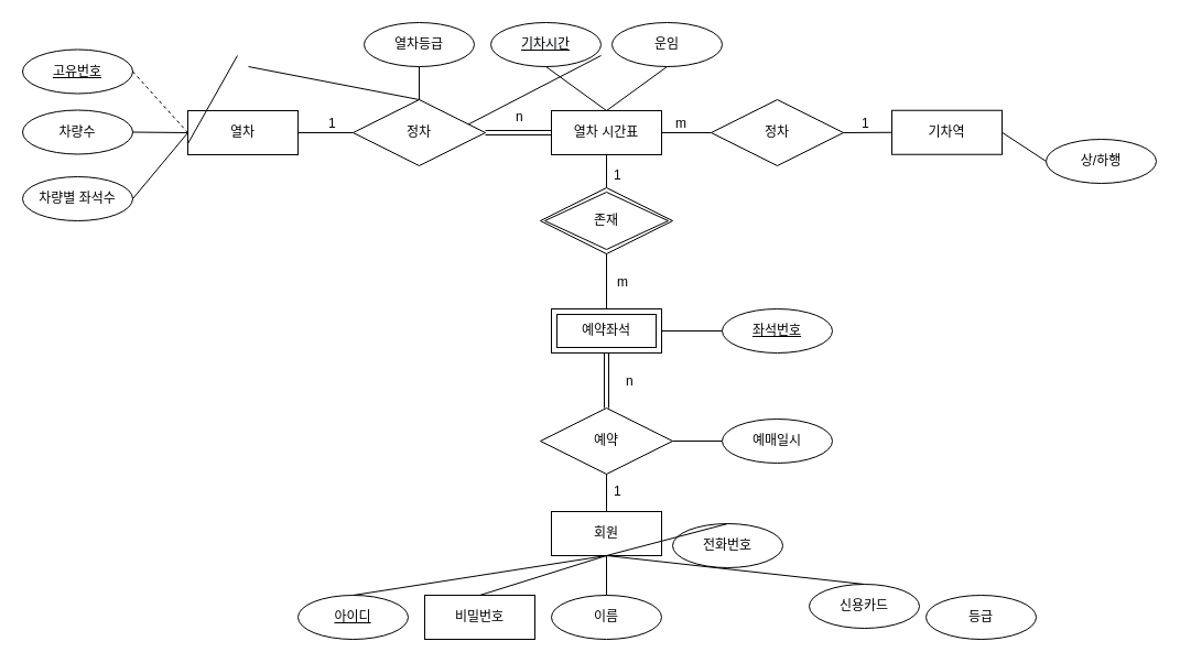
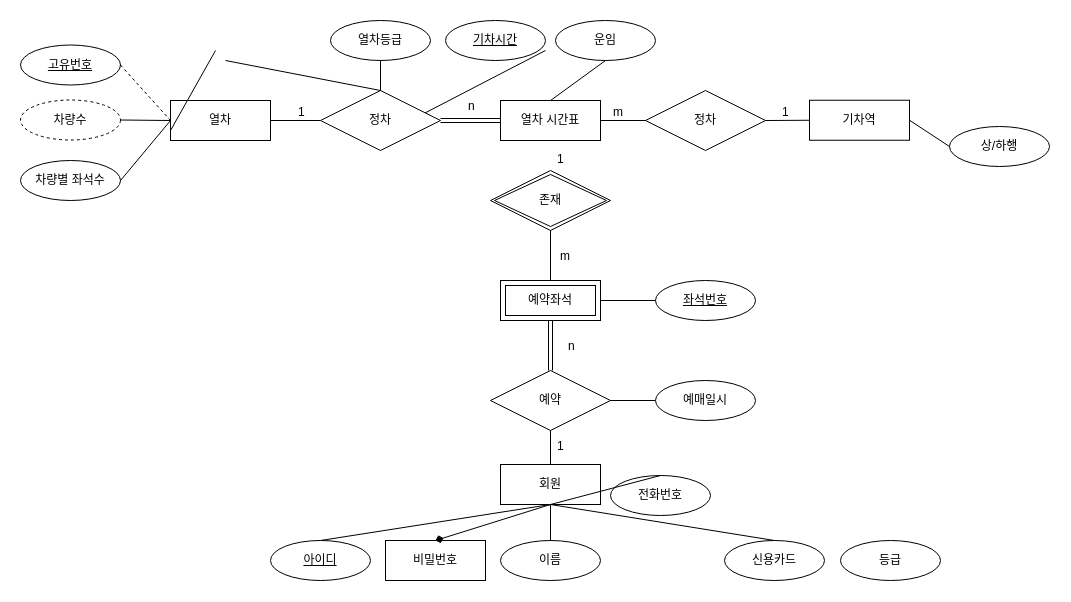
  <mxCell id="0" />
  <mxCell id="1" parent="0" />
  <mxCell id="2" value="열차" style="whiteSpace=wrap;html=1;align=center;" vertex="1" parent="1"><mxGeometry x="170" y="100" width="100" height="40" as="geometry" /></mxCell>
  <mxCell id="3" value="고유번호" style="ellipse;whiteSpace=wrap;html=1;align=center;fontStyle=4;" vertex="1" parent="1"><mxGeometry x="20" y="44.5" width="100" height="40" as="geometry" /></mxCell>
- <mxCell id="4" value="차량수" style="ellipse;whiteSpace=wrap;html=1;align=center;" vertex="1" parent="1"><mxGeometry x="20" y="99.5" width="100" height="40" as="geometry" /></mxCell>
+ <mxCell id="4" value="차량수" style="ellipse;whiteSpace=wrap;html=1;align=center;dashed=1;" vertex="1" parent="1"><mxGeometry x="20" y="99.5" width="100" height="40" as="geometry" /></mxCell>
  <mxCell id="5" value="차량별 좌석수" style="ellipse;whiteSpace=wrap;html=1;align=center;" vertex="1" parent="1"><mxGeometry x="20" y="160" width="100" height="40" as="geometry" /></mxCell>
  <mxCell id="6" value="" style="endArrow=none;html=1;rounded=0;exitX=1;exitY=0.5;exitDx=0;exitDy=0;entryX=0;entryY=0.5;entryDx=0;entryDy=0;dashed=1;" edge="1" parent="1" source="3" target="2"><mxGeometry relative="1" as="geometry"><mxPoint x="80" y="-50" as="sourcePoint" /><mxPoint x="240" y="-50" as="targetPoint" /></mxGeometry></mxCell>
  <mxCell id="7" value="" style="endArrow=none;html=1;rounded=0;exitX=1;exitY=0.5;exitDx=0;exitDy=0;entryX=0;entryY=0.5;entryDx=0;entryDy=0;" edge="1" parent="1" source="4" target="2"><mxGeometry relative="1" as="geometry"><mxPoint x="130" y="100" as="sourcePoint" /><mxPoint x="150" y="130" as="targetPoint" /></mxGeometry></mxCell>
  <mxCell id="8" value="" style="endArrow=none;html=1;rounded=0;exitX=1;exitY=0.5;exitDx=0;exitDy=0;entryX=0;entryY=0.5;entryDx=0;entryDy=0;" edge="1" parent="1" source="5" target="2"><mxGeometry relative="1" as="geometry"><mxPoint x="140" y="110" as="sourcePoint" /><mxPoint x="190" y="140" as="targetPoint" /></mxGeometry></mxCell>
  <mxCell id="9" value="열차 시간표" style="whiteSpace=wrap;html=1;align=center;" vertex="1" parent="1"><mxGeometry x="500" y="100" width="100" height="40" as="geometry" /></mxCell>
  <mxCell id="10" value="" style="endArrow=none;html=1;rounded=0;exitX=0.5;exitY=1;exitDx=0;exitDy=0;entryX=0.5;entryY=0;entryDx=0;entryDy=0;" edge="1" parent="1"><mxGeometry relative="1" as="geometry"><mxPoint x="215" y="50" as="sourcePoint" /><mxPoint x="170" y="130" as="targetPoint" /></mxGeometry></mxCell>
  <mxCell id="11" value="" style="endArrow=none;html=1;rounded=0;exitX=0.5;exitY=1;exitDx=0;exitDy=0;entryX=0.5;entryY=0;entryDx=0;entryDy=0;" edge="1" parent="1"><mxGeometry relative="1" as="geometry"><mxPoint x="225" y="60" as="sourcePoint" /><mxPoint x="380" y="90" as="targetPoint" /></mxGeometry></mxCell>
  <mxCell id="12" value="" style="endArrow=none;html=1;rounded=0;exitX=0.5;exitY=0;exitDx=0;exitDy=0;entryX=0.5;entryY=1;entryDx=0;entryDy=0;" edge="1" parent="1"><mxGeometry relative="1" as="geometry"><mxPoint x="380" y="90" as="sourcePoint" /><mxPoint x="400" y="110" as="targetPoint" /></mxGeometry></mxCell>
  <mxCell id="13" value="" style="endArrow=none;html=1;rounded=0;exitX=0.5;exitY=1;exitDx=0;exitDy=0;entryX=0.5;entryY=0;entryDx=0;entryDy=0;" edge="1" parent="1"><mxGeometry relative="1" as="geometry"><mxPoint x="545" y="50" as="sourcePoint" /><mxPoint x="410" y="120" as="targetPoint" /></mxGeometry></mxCell>
  <mxCell id="14" value="" style="endArrow=none;html=1;rounded=0;exitX=1;exitY=0.5;exitDx=0;exitDy=0;entryX=0;entryY=0.5;entryDx=0;entryDy=0;" edge="1" parent="1" source="2" target="24"><mxGeometry relative="1" as="geometry"><mxPoint x="255" y="90" as="sourcePoint" /><mxPoint x="320" y="120" as="targetPoint" /></mxGeometry></mxCell>
  <mxCell id="15" value="" style="shape=link;html=1;rounded=0;exitX=1;exitY=0.5;exitDx=0;exitDy=0;entryX=0;entryY=0.5;entryDx=0;entryDy=0;" edge="1" parent="1" source="24" target="9"><mxGeometry relative="1" as="geometry"><mxPoint x="440" y="120" as="sourcePoint" /><mxPoint x="570" y="270" as="targetPoint" /></mxGeometry></mxCell>
  <mxCell id="16" value="&lt;span style=&quot;color: rgb(0, 0, 0); font-family: Helvetica; font-size: 12px; font-style: normal; font-variant-ligatures: normal; font-variant-caps: normal; font-weight: 400; letter-spacing: normal; orphans: 2; text-align: center; text-indent: 0px; text-transform: none; widows: 2; word-spacing: 0px; -webkit-text-stroke-width: 0px; background-color: rgb(248, 249, 250); text-decoration-thickness: initial; text-decoration-style: initial; text-decoration-color: initial; float: none; display: inline !important;&quot;&gt;기차시간&lt;/span&gt;" style="ellipse;whiteSpace=wrap;html=1;align=center;fontStyle=4;" vertex="1" parent="1"><mxGeometry x="445" y="20" width="100" height="40" as="geometry" /></mxCell>
- <mxCell id="17" value="" style="endArrow=none;html=1;rounded=0;exitX=0.5;exitY=1;exitDx=0;exitDy=0;entryX=0.5;entryY=0;entryDx=0;entryDy=0;" edge="1" parent="1" source="16" target="9"><mxGeometry relative="1" as="geometry"><mxPoint x="555" y="60" as="sourcePoint" /><mxPoint x="390" y="100" as="targetPoint" /></mxGeometry></mxCell>
  <mxCell id="18" value="상/하행" style="ellipse;whiteSpace=wrap;html=1;align=center;" vertex="1" parent="1"><mxGeometry x="949" y="126" width="100" height="40" as="geometry" /></mxCell>
  <mxCell id="19" value="기차역" style="whiteSpace=wrap;html=1;align=center;" vertex="1" parent="1"><mxGeometry x="809" y="99.75" width="100" height="40" as="geometry" /></mxCell>
  <mxCell id="20" value="" style="endArrow=none;html=1;rounded=0;exitX=1;exitY=0.5;exitDx=0;exitDy=0;entryX=0;entryY=0.5;entryDx=0;entryDy=0;" edge="1" parent="1" source="19" target="18"><mxGeometry relative="1" as="geometry"><mxPoint x="919" y="129.75" as="sourcePoint" /><mxPoint x="959" y="79.75" as="targetPoint" /></mxGeometry></mxCell>
  <mxCell id="21" value="정차" style="shape=rhombus;perimeter=rhombusPerimeter;whiteSpace=wrap;html=1;align=center;" vertex="1" parent="1"><mxGeometry x="645" y="90" width="120" height="60" as="geometry" /></mxCell>
  <mxCell id="22" value="" style="endArrow=none;html=1;rounded=0;exitX=1;exitY=0.5;exitDx=0;exitDy=0;entryX=0;entryY=0.5;entryDx=0;entryDy=0;" edge="1" parent="1" source="9" target="21"><mxGeometry relative="1" as="geometry"><mxPoint x="450" y="160" as="sourcePoint" /><mxPoint x="610" y="160" as="targetPoint" /></mxGeometry></mxCell>
  <mxCell id="23" value="" style="endArrow=none;html=1;rounded=0;exitX=1;exitY=0.5;exitDx=0;exitDy=0;entryX=0;entryY=0.5;entryDx=0;entryDy=0;" edge="1" parent="1" source="21" target="19"><mxGeometry relative="1" as="geometry"><mxPoint x="850" y="160" as="sourcePoint" /><mxPoint x="890" y="110" as="targetPoint" /></mxGeometry></mxCell>
  <mxCell id="24" value="정차" style="shape=rhombus;perimeter=rhombusPerimeter;whiteSpace=wrap;html=1;align=center;" vertex="1" parent="1"><mxGeometry x="320" y="90" width="120" height="60" as="geometry" /></mxCell>
  <mxCell id="25" value="열차등급" style="ellipse;whiteSpace=wrap;html=1;align=center;" vertex="1" parent="1"><mxGeometry x="330" y="20" width="100" height="40" as="geometry" /></mxCell>
  <mxCell id="26" value="" style="endArrow=none;html=1;rounded=0;exitX=0.5;exitY=1;exitDx=0;exitDy=0;entryX=0.5;entryY=0;entryDx=0;entryDy=0;" edge="1" parent="1" source="25" target="24"><mxGeometry relative="1" as="geometry"><mxPoint x="110" y="90" as="sourcePoint" /><mxPoint x="160" y="120" as="targetPoint" /></mxGeometry></mxCell>
  <mxCell id="27" value="운임" style="ellipse;whiteSpace=wrap;html=1;align=center;" vertex="1" parent="1"><mxGeometry x="555" y="20" width="100" height="40" as="geometry" /></mxCell>
  <mxCell id="28" value="" style="endArrow=none;html=1;rounded=0;exitX=0.5;exitY=0;exitDx=0;exitDy=0;entryX=0.5;entryY=1;entryDx=0;entryDy=0;" edge="1" parent="1" source="9" target="27"><mxGeometry relative="1" as="geometry"><mxPoint x="700" y="90" as="sourcePoint" /><mxPoint x="700" y="60" as="targetPoint" /></mxGeometry></mxCell>
- <mxCell id="29" value="" style="endArrow=none;html=1;rounded=0;exitX=0.5;exitY=0;exitDx=0;exitDy=0;entryX=0.5;entryY=1;entryDx=0;entryDy=0;" edge="1" parent="1" source="47" target="9"><mxGeometry relative="1" as="geometry"><mxPoint x="550" y="166" as="sourcePoint" /><mxPoint x="660" y="176" as="targetPoint" /></mxGeometry></mxCell>
  <mxCell id="30" value="회원" style="whiteSpace=wrap;html=1;align=center;" vertex="1" parent="1"><mxGeometry x="500" y="464" width="100" height="40" as="geometry" /></mxCell>
  <mxCell id="31" value="아이디" style="ellipse;whiteSpace=wrap;html=1;align=center;fontStyle=4;" vertex="1" parent="1"><mxGeometry x="270" y="540" width="100" height="40" as="geometry" /></mxCell>
  <mxCell id="32" value="비밀번호" style="whiteSpace=wrap;html=1;align=center;rounded=0;" vertex="1" parent="1"><mxGeometry x="385" y="540" width="100" height="40" as="geometry" /></mxCell>
  <mxCell id="33" value="이름" style="ellipse;whiteSpace=wrap;html=1;align=center;" vertex="1" parent="1"><mxGeometry x="500" y="540" width="100" height="40" as="geometry" /></mxCell>
  <mxCell id="34" value="전화번호" style="ellipse;whiteSpace=wrap;html=1;align=center;" vertex="1" parent="1"><mxGeometry x="610" y="475" width="100" height="40" as="geometry" /></mxCell>
- <mxCell id="35" value="신용카드" style="ellipse;whiteSpace=wrap;html=1;align=center;" vertex="1" parent="1"><mxGeometry x="734" y="530" width="100" height="40" as="geometry" /></mxCell>
+ <mxCell id="35" value="신용카드" style="ellipse;whiteSpace=wrap;html=1;align=center;" vertex="1" parent="1"><mxGeometry x="724" y="540" width="100" height="40" as="geometry" /></mxCell>
  <mxCell id="36" value="" style="endArrow=none;html=1;rounded=0;exitX=0.5;exitY=1;exitDx=0;exitDy=0;entryX=0.5;entryY=0;entryDx=0;entryDy=0;" edge="1" parent="1" source="30" target="31"><mxGeometry relative="1" as="geometry"><mxPoint x="370" y="630" as="sourcePoint" /><mxPoint x="530" y="630" as="targetPoint" /></mxGeometry></mxCell>
- <mxCell id="37" value="" style="endArrow=none;html=1;rounded=0;exitX=0.5;exitY=1;exitDx=0;exitDy=0;entryX=0.5;entryY=0;entryDx=0;entryDy=0;" edge="1" parent="1" source="30" target="32"><mxGeometry relative="1" as="geometry"><mxPoint x="610" y="600" as="sourcePoint" /><mxPoint x="670" y="500" as="targetPoint" /></mxGeometry></mxCell>
+ <mxCell id="37" value="" style="endArrow=diamond;html=1;rounded=0;exitX=0.5;exitY=1;exitDx=0;exitDy=0;entryX=0.5;entryY=0;entryDx=0;entryDy=0;" edge="1" parent="1" source="30" target="32"><mxGeometry relative="1" as="geometry"><mxPoint x="610" y="600" as="sourcePoint" /><mxPoint x="670" y="500" as="targetPoint" /></mxGeometry></mxCell>
  <mxCell id="38" value="" style="endArrow=none;html=1;rounded=0;exitX=0.5;exitY=1;exitDx=0;exitDy=0;entryX=0.5;entryY=0;entryDx=0;entryDy=0;" edge="1" parent="1" source="30" target="33"><mxGeometry relative="1" as="geometry"><mxPoint x="620" y="610" as="sourcePoint" /><mxPoint x="680" y="510" as="targetPoint" /></mxGeometry></mxCell>
  <mxCell id="39" value="" style="endArrow=none;html=1;rounded=0;exitX=0.5;exitY=1;exitDx=0;exitDy=0;entryX=0.5;entryY=0;entryDx=0;entryDy=0;" edge="1" parent="1" source="30" target="34"><mxGeometry relative="1" as="geometry"><mxPoint x="630" y="620" as="sourcePoint" /><mxPoint x="690" y="520" as="targetPoint" /></mxGeometry></mxCell>
  <mxCell id="40" value="" style="endArrow=none;html=1;rounded=0;exitX=0.5;exitY=1;exitDx=0;exitDy=0;entryX=0.5;entryY=0;entryDx=0;entryDy=0;" edge="1" parent="1" source="30" target="35"><mxGeometry relative="1" as="geometry"><mxPoint x="640" y="630" as="sourcePoint" /><mxPoint x="700" y="530" as="targetPoint" /></mxGeometry></mxCell>
  <mxCell id="41" value="예약" style="shape=rhombus;perimeter=rhombusPerimeter;whiteSpace=wrap;html=1;align=center;" vertex="1" parent="1"><mxGeometry x="490" y="370" width="120" height="60" as="geometry" /></mxCell>
  <mxCell id="42" value="" style="endArrow=none;html=1;rounded=0;entryX=0.5;entryY=1;entryDx=0;entryDy=0;exitX=0.5;exitY=0;exitDx=0;exitDy=0;" edge="1" parent="1" source="30" target="41"><mxGeometry relative="1" as="geometry"><mxPoint x="230" y="370" as="sourcePoint" /><mxPoint x="390" y="370" as="targetPoint" /></mxGeometry></mxCell>
  <mxCell id="43" value="" style="endArrow=none;html=1;rounded=0;exitX=1;exitY=0.5;exitDx=0;exitDy=0;entryX=0;entryY=0.5;entryDx=0;entryDy=0;" edge="1" parent="1" source="41" target="49"><mxGeometry relative="1" as="geometry"><mxPoint x="620" y="510" as="sourcePoint" /><mxPoint x="650" y="400" as="targetPoint" /></mxGeometry></mxCell>
  <mxCell id="44" value="예약좌석" style="shape=ext;margin=3;double=1;whiteSpace=wrap;html=1;align=center;" vertex="1" parent="1"><mxGeometry x="500" y="280" width="100" height="40" as="geometry" /></mxCell>
  <mxCell id="45" value="&lt;u&gt;좌석번호&lt;/u&gt;" style="ellipse;whiteSpace=wrap;html=1;align=center;" vertex="1" parent="1"><mxGeometry x="655" y="280" width="100" height="40" as="geometry" /></mxCell>
  <mxCell id="46" value="" style="endArrow=none;html=1;rounded=0;exitX=1;exitY=0.5;exitDx=0;exitDy=0;entryX=0;entryY=0.5;entryDx=0;entryDy=0;" edge="1" parent="1" source="44" target="45"><mxGeometry relative="1" as="geometry"><mxPoint x="610" y="299.8" as="sourcePoint" /><mxPoint x="650" y="299.8" as="targetPoint" /></mxGeometry></mxCell>
  <mxCell id="47" value="존재" style="shape=rhombus;double=1;perimeter=rhombusPerimeter;whiteSpace=wrap;html=1;align=center;" vertex="1" parent="1"><mxGeometry x="490" y="170" width="120" height="60" as="geometry" /></mxCell>
  <mxCell id="48" value="" style="endArrow=none;html=1;rounded=0;exitX=0.5;exitY=0;exitDx=0;exitDy=0;entryX=0.5;entryY=1;entryDx=0;entryDy=0;" edge="1" parent="1" source="44" target="47"><mxGeometry relative="1" as="geometry"><mxPoint x="560" y="380" as="sourcePoint" /><mxPoint x="560" y="330" as="targetPoint" /></mxGeometry></mxCell>
  <mxCell id="49" value="예매일시" style="ellipse;whiteSpace=wrap;html=1;align=center;" vertex="1" parent="1"><mxGeometry x="655" y="380" width="100" height="40" as="geometry" /></mxCell>
  <mxCell id="50" value="" style="shape=link;html=1;rounded=0;exitX=0.5;exitY=0;exitDx=0;exitDy=0;entryX=0.5;entryY=1;entryDx=0;entryDy=0;" edge="1" parent="1" source="41" target="44"><mxGeometry relative="1" as="geometry"><mxPoint x="450" y="130" as="sourcePoint" /><mxPoint x="510" y="130" as="targetPoint" /></mxGeometry></mxCell>
  <mxCell id="51" value="" style="shape=table;startSize=0;container=1;collapsible=1;childLayout=tableLayout;fixedRows=1;rowLines=0;fontStyle=0;align=center;resizeLast=1;strokeColor=none;fillColor=none;collapsible=0;" vertex="1" parent="1"><mxGeometry x="260" y="96" width="180" height="30" as="geometry" /></mxCell>
  <mxCell id="52" value="" style="shape=tableRow;horizontal=0;startSize=0;swimlaneHead=0;swimlaneBody=0;fillColor=none;collapsible=0;dropTarget=0;points=[[0,0.5],[1,0.5]];portConstraint=eastwest;top=0;left=0;right=0;bottom=0;" vertex="1" parent="51"><mxGeometry width="180" height="30" as="geometry" /></mxCell>
  <mxCell id="53" value="" style="shape=partialRectangle;connectable=0;fillColor=none;top=0;left=0;bottom=0;right=0;editable=1;overflow=hidden;" vertex="1" parent="52"><mxGeometry width="30" height="30" as="geometry"><mxRectangle width="30" height="30" as="alternateBounds" /></mxGeometry></mxCell>
  <mxCell id="54" value="1" style="shape=partialRectangle;connectable=0;fillColor=none;top=0;left=0;bottom=0;right=0;align=left;spacingLeft=6;overflow=hidden;" vertex="1" parent="52"><mxGeometry x="30" width="150" height="30" as="geometry"><mxRectangle width="150" height="30" as="alternateBounds" /></mxGeometry></mxCell>
  <mxCell id="55" value="" style="shape=table;startSize=0;container=1;collapsible=1;childLayout=tableLayout;fixedRows=1;rowLines=0;fontStyle=0;align=center;resizeLast=1;strokeColor=none;fillColor=none;collapsible=0;" vertex="1" parent="1"><mxGeometry x="400" y="90" width="180" height="30" as="geometry" /></mxCell>
  <mxCell id="56" value="" style="shape=tableRow;horizontal=0;startSize=0;swimlaneHead=0;swimlaneBody=0;fillColor=none;collapsible=0;dropTarget=0;points=[[0,0.5],[1,0.5]];portConstraint=eastwest;top=0;left=0;right=0;bottom=0;" vertex="1" parent="55"><mxGeometry width="180" height="30" as="geometry" /></mxCell>
  <mxCell id="57" value="" style="shape=partialRectangle;connectable=0;fillColor=none;top=0;left=0;bottom=0;right=0;editable=1;overflow=hidden;" vertex="1" parent="56"><mxGeometry width="60" height="30" as="geometry"><mxRectangle width="60" height="30" as="alternateBounds" /></mxGeometry></mxCell>
  <mxCell id="58" value="n" style="shape=partialRectangle;connectable=0;fillColor=none;top=0;left=0;bottom=0;right=0;align=left;spacingLeft=6;overflow=hidden;" vertex="1" parent="56"><mxGeometry x="60" width="120" height="30" as="geometry"><mxRectangle width="120" height="30" as="alternateBounds" /></mxGeometry></mxCell>
  <mxCell id="59" value="" style="shape=table;startSize=0;container=1;collapsible=1;childLayout=tableLayout;fixedRows=1;rowLines=0;fontStyle=0;align=center;resizeLast=1;strokeColor=none;fillColor=none;collapsible=0;" vertex="1" parent="1"><mxGeometry x="575" y="96" width="180" height="30" as="geometry" /></mxCell>
  <mxCell id="60" value="" style="shape=tableRow;horizontal=0;startSize=0;swimlaneHead=0;swimlaneBody=0;fillColor=none;collapsible=0;dropTarget=0;points=[[0,0.5],[1,0.5]];portConstraint=eastwest;top=0;left=0;right=0;bottom=0;" vertex="1" parent="59"><mxGeometry width="180" height="30" as="geometry" /></mxCell>
  <mxCell id="61" value="" style="shape=partialRectangle;connectable=0;fillColor=none;top=0;left=0;bottom=0;right=0;editable=1;overflow=hidden;" vertex="1" parent="60"><mxGeometry width="30" height="30" as="geometry"><mxRectangle width="30" height="30" as="alternateBounds" /></mxGeometry></mxCell>
  <mxCell id="62" value="m" style="shape=partialRectangle;connectable=0;fillColor=none;top=0;left=0;bottom=0;right=0;align=left;spacingLeft=6;overflow=hidden;" vertex="1" parent="60"><mxGeometry x="30" width="150" height="30" as="geometry"><mxRectangle width="150" height="30" as="alternateBounds" /></mxGeometry></mxCell>
  <mxCell id="63" value="" style="shape=table;startSize=0;container=1;collapsible=1;childLayout=tableLayout;fixedRows=1;rowLines=0;fontStyle=0;align=center;resizeLast=1;strokeColor=none;fillColor=none;collapsible=0;" vertex="1" parent="1"><mxGeometry x="744" y="96" width="180" height="30" as="geometry" /></mxCell>
  <mxCell id="64" value="" style="shape=tableRow;horizontal=0;startSize=0;swimlaneHead=0;swimlaneBody=0;fillColor=none;collapsible=0;dropTarget=0;points=[[0,0.5],[1,0.5]];portConstraint=eastwest;top=0;left=0;right=0;bottom=0;" vertex="1" parent="63"><mxGeometry width="180" height="30" as="geometry" /></mxCell>
  <mxCell id="65" value="" style="shape=partialRectangle;connectable=0;fillColor=none;top=0;left=0;bottom=0;right=0;editable=1;overflow=hidden;" vertex="1" parent="64"><mxGeometry width="30" height="30" as="geometry"><mxRectangle width="30" height="30" as="alternateBounds" /></mxGeometry></mxCell>
  <mxCell id="66" value="1" style="shape=partialRectangle;connectable=0;fillColor=none;top=0;left=0;bottom=0;right=0;align=left;spacingLeft=6;overflow=hidden;" vertex="1" parent="64"><mxGeometry x="30" width="150" height="30" as="geometry"><mxRectangle width="150" height="30" as="alternateBounds" /></mxGeometry></mxCell>
  <mxCell id="67" value="" style="shape=table;startSize=0;container=1;collapsible=1;childLayout=tableLayout;fixedRows=1;rowLines=0;fontStyle=0;align=center;resizeLast=1;strokeColor=none;fillColor=none;collapsible=0;" vertex="1" parent="1"><mxGeometry x="522" y="240" width="180" height="30" as="geometry" /></mxCell>
  <mxCell id="68" value="" style="shape=tableRow;horizontal=0;startSize=0;swimlaneHead=0;swimlaneBody=0;fillColor=none;collapsible=0;dropTarget=0;points=[[0,0.5],[1,0.5]];portConstraint=eastwest;top=0;left=0;right=0;bottom=0;" vertex="1" parent="67"><mxGeometry width="180" height="30" as="geometry" /></mxCell>
  <mxCell id="69" value="" style="shape=partialRectangle;connectable=0;fillColor=none;top=0;left=0;bottom=0;right=0;editable=1;overflow=hidden;" vertex="1" parent="68"><mxGeometry width="30" height="30" as="geometry"><mxRectangle width="30" height="30" as="alternateBounds" /></mxGeometry></mxCell>
  <mxCell id="70" value="m" style="shape=partialRectangle;connectable=0;fillColor=none;top=0;left=0;bottom=0;right=0;align=left;spacingLeft=6;overflow=hidden;" vertex="1" parent="68"><mxGeometry x="30" width="150" height="30" as="geometry"><mxRectangle width="150" height="30" as="alternateBounds" /></mxGeometry></mxCell>
  <mxCell id="71" value="" style="shape=table;startSize=0;container=1;collapsible=1;childLayout=tableLayout;fixedRows=1;rowLines=0;fontStyle=0;align=center;resizeLast=1;strokeColor=none;fillColor=none;collapsible=0;" vertex="1" parent="1"><mxGeometry x="519" y="143" width="180" height="30" as="geometry" /></mxCell>
  <mxCell id="72" value="" style="shape=tableRow;horizontal=0;startSize=0;swimlaneHead=0;swimlaneBody=0;fillColor=none;collapsible=0;dropTarget=0;points=[[0,0.5],[1,0.5]];portConstraint=eastwest;top=0;left=0;right=0;bottom=0;" vertex="1" parent="71"><mxGeometry width="180" height="30" as="geometry" /></mxCell>
  <mxCell id="73" value="" style="shape=partialRectangle;connectable=0;fillColor=none;top=0;left=0;bottom=0;right=0;editable=1;overflow=hidden;" vertex="1" parent="72"><mxGeometry width="30" height="30" as="geometry"><mxRectangle width="30" height="30" as="alternateBounds" /></mxGeometry></mxCell>
  <mxCell id="74" value="1" style="shape=partialRectangle;connectable=0;fillColor=none;top=0;left=0;bottom=0;right=0;align=left;spacingLeft=6;overflow=hidden;" vertex="1" parent="72"><mxGeometry x="30" width="150" height="30" as="geometry"><mxRectangle width="150" height="30" as="alternateBounds" /></mxGeometry></mxCell>
  <mxCell id="75" value="" style="shape=table;startSize=0;container=1;collapsible=1;childLayout=tableLayout;fixedRows=1;rowLines=0;fontStyle=0;align=center;resizeLast=1;strokeColor=none;fillColor=none;collapsible=0;" vertex="1" parent="1"><mxGeometry x="500" y="330" width="180" height="30" as="geometry" /></mxCell>
  <mxCell id="76" value="" style="shape=tableRow;horizontal=0;startSize=0;swimlaneHead=0;swimlaneBody=0;fillColor=none;collapsible=0;dropTarget=0;points=[[0,0.5],[1,0.5]];portConstraint=eastwest;top=0;left=0;right=0;bottom=0;" vertex="1" parent="75"><mxGeometry width="180" height="30" as="geometry" /></mxCell>
  <mxCell id="77" value="" style="shape=partialRectangle;connectable=0;fillColor=none;top=0;left=0;bottom=0;right=0;editable=1;overflow=hidden;" vertex="1" parent="76"><mxGeometry width="60" height="30" as="geometry"><mxRectangle width="60" height="30" as="alternateBounds" /></mxGeometry></mxCell>
  <mxCell id="78" value="n" style="shape=partialRectangle;connectable=0;fillColor=none;top=0;left=0;bottom=0;right=0;align=left;spacingLeft=6;overflow=hidden;" vertex="1" parent="76"><mxGeometry x="60" width="120" height="30" as="geometry"><mxRectangle width="120" height="30" as="alternateBounds" /></mxGeometry></mxCell>
  <mxCell id="79" value="" style="shape=table;startSize=0;container=1;collapsible=1;childLayout=tableLayout;fixedRows=1;rowLines=0;fontStyle=0;align=center;resizeLast=1;strokeColor=none;fillColor=none;collapsible=0;" vertex="1" parent="1"><mxGeometry x="519" y="430" width="180" height="30" as="geometry" /></mxCell>
  <mxCell id="80" value="" style="shape=tableRow;horizontal=0;startSize=0;swimlaneHead=0;swimlaneBody=0;fillColor=none;collapsible=0;dropTarget=0;points=[[0,0.5],[1,0.5]];portConstraint=eastwest;top=0;left=0;right=0;bottom=0;" vertex="1" parent="79"><mxGeometry width="180" height="30" as="geometry" /></mxCell>
  <mxCell id="81" value="" style="shape=partialRectangle;connectable=0;fillColor=none;top=0;left=0;bottom=0;right=0;editable=1;overflow=hidden;" vertex="1" parent="80"><mxGeometry width="30" height="30" as="geometry"><mxRectangle width="30" height="30" as="alternateBounds" /></mxGeometry></mxCell>
  <mxCell id="82" value="1" style="shape=partialRectangle;connectable=0;fillColor=none;top=0;left=0;bottom=0;right=0;align=left;spacingLeft=6;overflow=hidden;" vertex="1" parent="80"><mxGeometry x="30" width="150" height="30" as="geometry"><mxRectangle width="150" height="30" as="alternateBounds" /></mxGeometry></mxCell>
  <mxCell id="83" value="등급" style="ellipse;whiteSpace=wrap;html=1;align=center;" vertex="1" parent="1"><mxGeometry x="840" y="540" width="100" height="40" as="geometry" /></mxCell>
